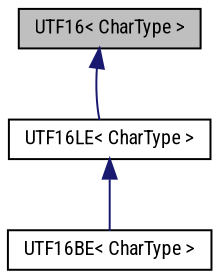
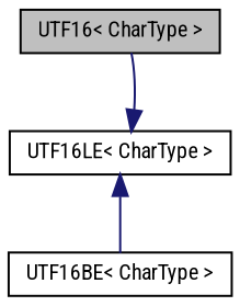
  digraph {
    fontname="Roboto Condensed"
    node [color=black fillcolor=white fontname="Roboto Condensed" fontsize=10 shape=record style=filled]
    edge [color=midnightblue dir=back fontname="Roboto Condensed" fontsize=10 labelfontname=Helvetica labelfontsize=10 style=solid]
    n1 [fillcolor=grey75 fontcolor=black height=0.2 label="UTF16\< CharType \>" width=0.4]
    n2 [height=0.2 label="UTF16LE\< CharType \>" width=0.4]
    n3 [height=0.2 label="UTF16BE\< CharType \>" width=0.4]
-   n1 -> n2
+   n2 -> n1
    n2 -> n3
  }
